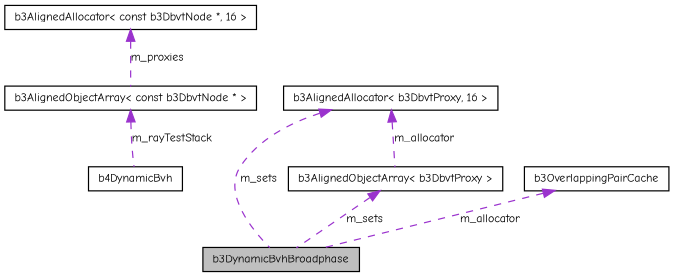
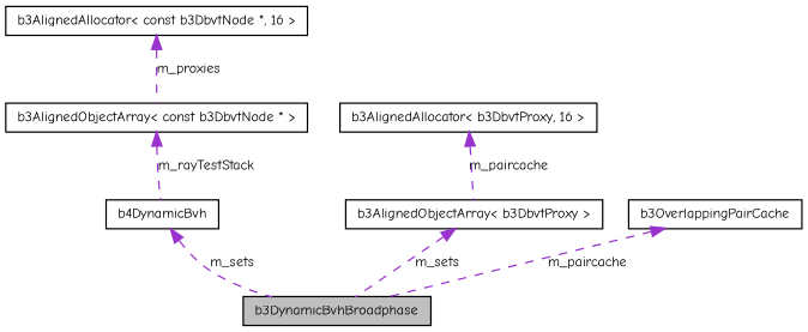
  digraph {
    fontname="Comic Neue"
    node [color=black fontname="Comic Neue" fontsize=10 shape=record]
    edge [color=darkorchid3 dir=back fontname="Comic Neue" fontsize=10 labelfontname=FreeSans labelfontsize=10 style=dashed]
    n1 [fillcolor=grey75 fontcolor=black height=0.2 label=b3DynamicBvhBroadphase style=filled width=0.4]
    n2 [height=0.2 label=b4DynamicBvh width=0.4]
    n3 [height=0.2 label="b3AlignedObjectArray\< const b3DbvtNode * \>" width=0.4]
    n4 [height=0.2 label="b3AlignedAllocator\< const b3DbvtNode *, 16 \>" width=0.4]
    n5 [height=0.2 label="b3AlignedObjectArray\< b3DbvtProxy \>" width=0.4]
    n6 [height=0.2 label="b3AlignedAllocator\< b3DbvtProxy, 16 \>" width=0.4]
    n7 [height=0.2 label=b3OverlappingPairCache width=0.4]
-   n6 -> n1 [label=m_sets]
+   n2 -> n1 [label=m_sets]
    n3 -> n2 [label=m_rayTestStack]
    n4 -> n3 [label=m_proxies]
    n5 -> n1 [label=m_sets]
-   n6 -> n5 [label=m_allocator]
-   n7 -> n1 [label=m_allocator]
+   n6 -> n5 [label=m_paircache]
+   n7 -> n1 [label=m_paircache]
  }
